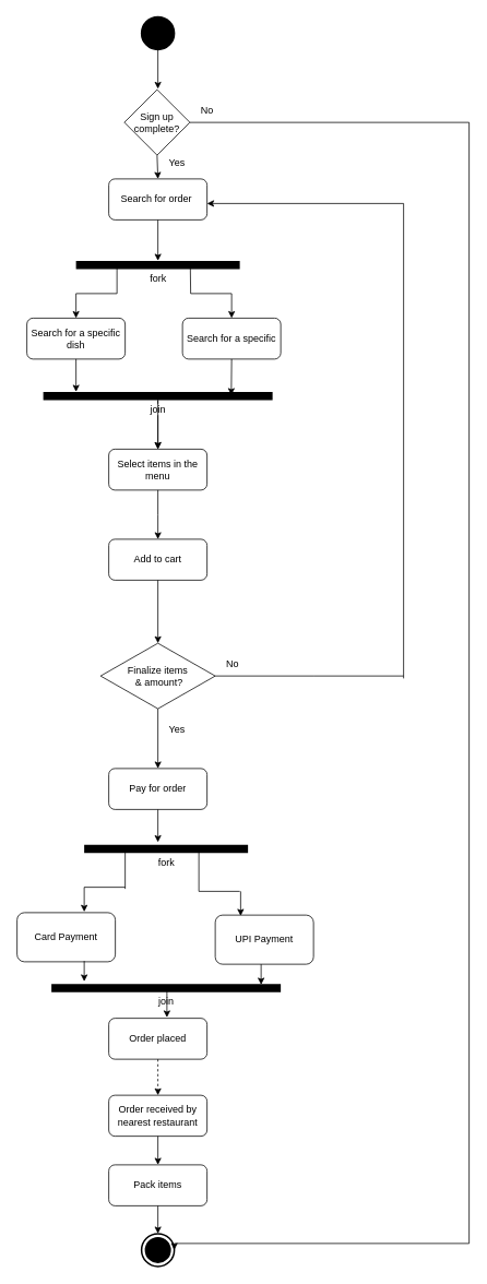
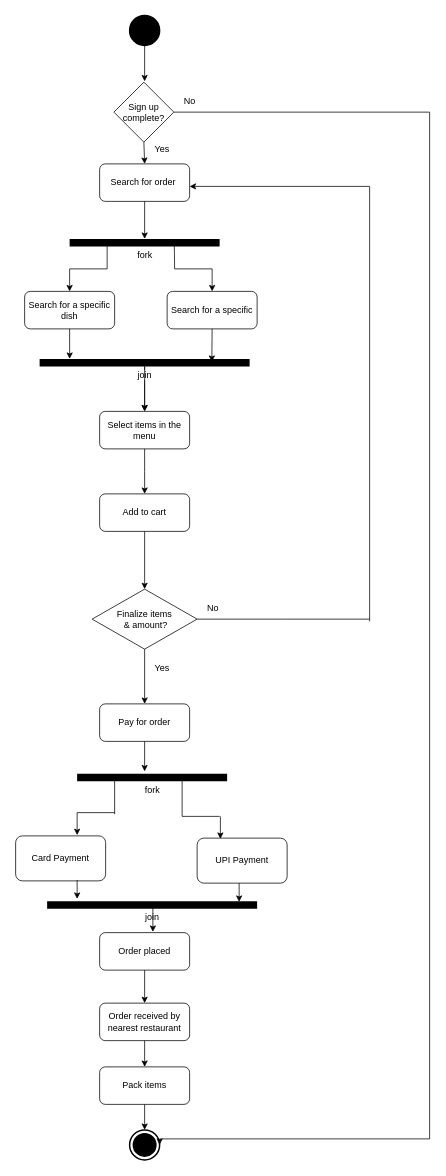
  <mxCell id="0" />
  <mxCell id="1" parent="0" />
  <mxCell id="2" value="" style="shape=ellipse;html=1;fillColor=#000000;strokeWidth=2;verticalLabelPosition=bottom;verticalAlignment=top;perimeter=ellipsePerimeter;" parent="1" vertex="1"><mxGeometry x="172" y="20" width="40" height="40" as="geometry" /></mxCell>
  <mxCell id="3" value="" style="endArrow=classic;html=1;rounded=0;exitX=0.5;exitY=1;exitDx=0;exitDy=0;" parent="1" source="2" edge="1"><mxGeometry width="50" height="50" relative="1" as="geometry"><mxPoint x="132" y="348" as="sourcePoint" /><mxPoint x="192" y="108" as="targetPoint" /></mxGeometry></mxCell>
  <mxCell id="4" value="&lt;div&gt;Search for order&amp;nbsp;&lt;/div&gt;" style="rounded=1;whiteSpace=wrap;html=1;strokeWidth=1;" parent="1" vertex="1"><mxGeometry x="132" y="218" width="120" height="50" as="geometry" /></mxCell>
  <mxCell id="5" value="" style="endArrow=classic;html=1;rounded=0;exitX=0.5;exitY=1;exitDx=0;exitDy=0;" parent="1" edge="1" source="39"><mxGeometry width="50" height="50" relative="1" as="geometry"><mxPoint x="191.5" y="178" as="sourcePoint" /><mxPoint x="192" y="218" as="targetPoint" /></mxGeometry></mxCell>
  <mxCell id="6" value="fork" style="line;strokeWidth=10;html=1;" parent="1" vertex="1"><mxGeometry x="92" y="318" width="200" height="10" as="geometry" /></mxCell>
  <mxCell id="7" value="" style="endArrow=classic;html=1;rounded=0;exitX=0.5;exitY=1;exitDx=0;exitDy=0;" parent="1" source="4" target="6" edge="1"><mxGeometry width="50" height="50" relative="1" as="geometry"><mxPoint x="132" y="348" as="sourcePoint" /><mxPoint x="182" y="298" as="targetPoint" /></mxGeometry></mxCell>
  <mxCell id="8" value="&lt;div&gt;Search for a specific dish&lt;/div&gt;" style="rounded=1;whiteSpace=wrap;html=1;strokeWidth=1;" parent="1" vertex="1"><mxGeometry x="32" y="388" width="120" height="50" as="geometry" /></mxCell>
  <mxCell id="9" value="&lt;div&gt;Search for a specific&lt;/div&gt;" style="rounded=1;whiteSpace=wrap;html=1;strokeWidth=1;" parent="1" vertex="1"><mxGeometry x="222" y="388" width="120" height="50" as="geometry" /></mxCell>
  <mxCell id="10" value="" style="endArrow=classic;html=1;rounded=0;entryX=0.5;entryY=0;entryDx=0;entryDy=0;" parent="1" target="8" edge="1"><mxGeometry width="50" height="50" relative="1" as="geometry"><mxPoint x="92" y="358" as="sourcePoint" /><mxPoint x="182" y="298" as="targetPoint" /></mxGeometry></mxCell>
  <mxCell id="11" value="" style="endArrow=none;html=1;rounded=0;" parent="1" edge="1"><mxGeometry width="50" height="50" relative="1" as="geometry"><mxPoint x="92" y="358" as="sourcePoint" /><mxPoint x="142" y="358" as="targetPoint" /></mxGeometry></mxCell>
  <mxCell id="12" value="" style="endArrow=none;html=1;rounded=0;entryX=0.25;entryY=0.5;entryDx=0;entryDy=0;entryPerimeter=0;" parent="1" target="6" edge="1"><mxGeometry width="50" height="50" relative="1" as="geometry"><mxPoint x="142" y="358" as="sourcePoint" /><mxPoint x="182" y="298" as="targetPoint" /></mxGeometry></mxCell>
  <mxCell id="13" value="" style="endArrow=classic;html=1;rounded=0;entryX=0.5;entryY=0;entryDx=0;entryDy=0;" parent="1" target="9" edge="1"><mxGeometry width="50" height="50" relative="1" as="geometry"><mxPoint x="282" y="358" as="sourcePoint" /><mxPoint x="282" y="328" as="targetPoint" /></mxGeometry></mxCell>
  <mxCell id="14" value="" style="endArrow=none;html=1;rounded=0;" parent="1" edge="1"><mxGeometry width="50" height="50" relative="1" as="geometry"><mxPoint x="232" y="358" as="sourcePoint" /><mxPoint x="282" y="358" as="targetPoint" /></mxGeometry></mxCell>
  <mxCell id="15" value="" style="endArrow=none;html=1;rounded=0;entryX=0.698;entryY=0.3;entryDx=0;entryDy=0;entryPerimeter=0;" parent="1" edge="1"><mxGeometry width="50" height="50" relative="1" as="geometry"><mxPoint x="232" y="358" as="sourcePoint" /><mxPoint x="231.6" y="327" as="targetPoint" /></mxGeometry></mxCell>
  <mxCell id="16" value="" style="edgeStyle=orthogonalEdgeStyle;rounded=0;orthogonalLoop=1;jettySize=auto;html=1;" edge="1" parent="1" source="17" target="20"><mxGeometry relative="1" as="geometry" /></mxCell>
  <mxCell id="17" value="join" style="line;strokeWidth=10;html=1;" parent="1" vertex="1"><mxGeometry x="52" y="478" width="280" height="10" as="geometry" /></mxCell>
  <mxCell id="18" value="" style="endArrow=classic;html=1;rounded=0;entryX=0.143;entryY=0;entryDx=0;entryDy=0;entryPerimeter=0;exitX=0.5;exitY=1;exitDx=0;exitDy=0;" parent="1" source="8" target="17" edge="1"><mxGeometry width="50" height="50" relative="1" as="geometry"><mxPoint x="92" y="448" as="sourcePoint" /><mxPoint x="92" y="468" as="targetPoint" /></mxGeometry></mxCell>
  <mxCell id="19" value="" style="endArrow=classic;html=1;rounded=0;exitX=0.5;exitY=1;exitDx=0;exitDy=0;entryX=0.82;entryY=0.4;entryDx=0;entryDy=0;entryPerimeter=0;" parent="1" source="9" target="17" edge="1"><mxGeometry width="50" height="50" relative="1" as="geometry"><mxPoint x="132" y="348" as="sourcePoint" /><mxPoint x="182" y="298" as="targetPoint" /></mxGeometry></mxCell>
  <mxCell id="20" value="&lt;div&gt;Select items in the menu&lt;/div&gt;" style="rounded=1;whiteSpace=wrap;html=1;strokeWidth=1;" parent="1" vertex="1"><mxGeometry x="132" y="548" width="120" height="50" as="geometry" /></mxCell>
  <mxCell id="21" value="" style="endArrow=classic;html=1;rounded=0;entryX=0.5;entryY=0;entryDx=0;entryDy=0;" parent="1" source="17" target="20" edge="1"><mxGeometry width="50" height="50" relative="1" as="geometry"><mxPoint x="132" y="528" as="sourcePoint" /><mxPoint x="182" y="478" as="targetPoint" /></mxGeometry></mxCell>
  <mxCell id="22" value="&lt;div&gt;Add to cart&lt;/div&gt;" style="rounded=1;whiteSpace=wrap;html=1;strokeWidth=1;" parent="1" vertex="1"><mxGeometry x="132" y="658" width="120" height="50" as="geometry" /></mxCell>
  <mxCell id="23" value="Finalize items&lt;br&gt;&amp;nbsp;&amp;amp; amount?" style="rhombus;whiteSpace=wrap;html=1;" parent="1" vertex="1"><mxGeometry x="122" y="785" width="140" height="80" as="geometry" /></mxCell>
  <mxCell id="24" value="" style="endArrow=classic;html=1;rounded=0;entryX=0.5;entryY=0;entryDx=0;entryDy=0;exitX=0.5;exitY=1;exitDx=0;exitDy=0;" parent="1" source="22" target="23" edge="1"><mxGeometry width="50" height="50" relative="1" as="geometry"><mxPoint x="132" y="778" as="sourcePoint" /><mxPoint x="182" y="728" as="targetPoint" /></mxGeometry></mxCell>
  <mxCell id="25" value="Pay for order" style="rounded=1;whiteSpace=wrap;html=1;strokeWidth=1;" parent="1" vertex="1"><mxGeometry x="132" y="938" width="120" height="50" as="geometry" /></mxCell>
  <mxCell id="26" value="" style="endArrow=classic;html=1;rounded=0;entryX=0.5;entryY=0;entryDx=0;entryDy=0;" parent="1" source="23" target="25" edge="1"><mxGeometry width="50" height="50" relative="1" as="geometry"><mxPoint x="132" y="818" as="sourcePoint" /><mxPoint x="182" y="768" as="targetPoint" /></mxGeometry></mxCell>
  <mxCell id="27" value="&lt;div&gt;Order placed&lt;/div&gt;" style="rounded=1;whiteSpace=wrap;html=1;strokeWidth=1;" parent="1" vertex="1"><mxGeometry x="132" y="1243" width="120" height="50" as="geometry" /></mxCell>
  <mxCell id="28" value="&lt;div&gt;Order received by nearest restaurant&lt;/div&gt;" style="rounded=1;whiteSpace=wrap;html=1;strokeWidth=1;" parent="1" vertex="1"><mxGeometry x="132" y="1337" width="120" height="50" as="geometry" /></mxCell>
- <mxCell id="29" value="" style="endArrow=classic;html=1;rounded=0;entryX=0.5;entryY=0;entryDx=0;entryDy=0;exitX=0.5;exitY=1;exitDx=0;exitDy=0;dashed=1;" parent="1" source="27" target="28" edge="1"><mxGeometry width="50" height="50" relative="1" as="geometry"><mxPoint x="132" y="858" as="sourcePoint" /><mxPoint x="192" y="1018" as="targetPoint" /></mxGeometry></mxCell>
+ <mxCell id="29" value="" style="endArrow=classic;html=1;rounded=0;entryX=0.5;entryY=0;entryDx=0;entryDy=0;exitX=0.5;exitY=1;exitDx=0;exitDy=0;" parent="1" source="27" target="28" edge="1"><mxGeometry width="50" height="50" relative="1" as="geometry"><mxPoint x="132" y="858" as="sourcePoint" /><mxPoint x="192" y="1018" as="targetPoint" /></mxGeometry></mxCell>
  <mxCell id="30" value="&lt;div&gt;Pack items&lt;/div&gt;" style="rounded=1;whiteSpace=wrap;html=1;strokeWidth=1;" parent="1" vertex="1"><mxGeometry x="132" y="1422" width="120" height="50" as="geometry" /></mxCell>
  <mxCell id="31" value="" style="endArrow=classic;html=1;rounded=0;entryX=0.5;entryY=0;entryDx=0;entryDy=0;" parent="1" source="28" target="30" edge="1"><mxGeometry width="50" height="50" relative="1" as="geometry"><mxPoint x="132" y="988" as="sourcePoint" /><mxPoint x="182" y="938" as="targetPoint" /></mxGeometry></mxCell>
  <mxCell id="32" value="" style="html=1;shape=mxgraph.sysml.actFinal;strokeWidth=2;verticalLabelPosition=bottom;verticalAlignment=top;" parent="1" vertex="1"><mxGeometry x="172" y="1506" width="40" height="40" as="geometry" /></mxCell>
  <mxCell id="33" value="" style="endArrow=classic;html=1;rounded=0;entryX=0.5;entryY=0;entryDx=0;entryDy=0;entryPerimeter=0;" parent="1" source="30" target="32" edge="1"><mxGeometry width="50" height="50" relative="1" as="geometry"><mxPoint x="132" y="1068" as="sourcePoint" /><mxPoint x="182" y="1018" as="targetPoint" /></mxGeometry></mxCell>
  <mxCell id="34" value="" style="endArrow=none;html=1;rounded=0;" parent="1" edge="1"><mxGeometry width="50" height="50" relative="1" as="geometry"><mxPoint x="492" y="248" as="sourcePoint" /><mxPoint x="492" y="828" as="targetPoint" /></mxGeometry></mxCell>
  <mxCell id="35" value="No" style="text;html=1;align=center;verticalAlign=middle;resizable=0;points=[];autosize=1;strokeColor=none;fillColor=none;" parent="1" vertex="1"><mxGeometry x="263" y="796" width="40" height="30" as="geometry" /></mxCell>
  <mxCell id="36" value="" style="endArrow=classic;html=1;rounded=0;" edge="1" parent="1"><mxGeometry width="50" height="50" relative="1" as="geometry"><mxPoint x="492" y="248" as="sourcePoint" /><mxPoint x="252" y="248" as="targetPoint" /><Array as="points" /></mxGeometry></mxCell>
  <mxCell id="37" value="Yes" style="text;html=1;align=center;verticalAlign=middle;resizable=0;points=[];autosize=1;strokeColor=none;fillColor=none;" vertex="1" parent="1"><mxGeometry x="195" y="875" width="40" height="30" as="geometry" /></mxCell>
  <mxCell id="38" style="edgeStyle=orthogonalEdgeStyle;rounded=0;orthogonalLoop=1;jettySize=auto;html=1;entryX=1;entryY=0.5;entryDx=0;entryDy=0;entryPerimeter=0;" edge="1" parent="1" source="39" target="32"><mxGeometry relative="1" as="geometry"><mxPoint x="552" y="1108" as="targetPoint" /><Array as="points"><mxPoint x="572" y="149" /><mxPoint x="572" y="1518" /><mxPoint x="212" y="1518" /></Array></mxGeometry></mxCell>
  <mxCell id="39" value="Sign up complete?" style="rhombus;whiteSpace=wrap;html=1;" vertex="1" parent="1"><mxGeometry x="151" y="109" width="80" height="80" as="geometry" /></mxCell>
  <mxCell id="40" value="No" style="text;html=1;align=center;verticalAlign=middle;resizable=0;points=[];autosize=1;strokeColor=none;fillColor=none;" vertex="1" parent="1"><mxGeometry x="232" y="120" width="40" height="30" as="geometry" /></mxCell>
  <mxCell id="41" value="Yes" style="text;html=1;align=center;verticalAlign=middle;resizable=0;points=[];autosize=1;strokeColor=none;fillColor=none;" vertex="1" parent="1"><mxGeometry x="195" y="183" width="40" height="30" as="geometry" /></mxCell>
  <mxCell id="42" value="fork" style="line;strokeWidth=10;html=1;" vertex="1" parent="1"><mxGeometry x="102" y="1031" width="200" height="10" as="geometry" /></mxCell>
  <mxCell id="43" value="&lt;div&gt;Card Payment&lt;/div&gt;" style="rounded=1;whiteSpace=wrap;html=1;strokeWidth=1;" vertex="1" parent="1"><mxGeometry x="20" y="1114" width="120" height="60" as="geometry" /></mxCell>
  <mxCell id="44" value="&lt;div&gt;UPI Payment&lt;/div&gt;" style="rounded=1;whiteSpace=wrap;html=1;strokeWidth=1;" vertex="1" parent="1"><mxGeometry x="262" y="1117" width="120" height="60" as="geometry" /></mxCell>
  <mxCell id="45" value="" style="endArrow=none;html=1;rounded=0;" edge="1" parent="1" source="23"><mxGeometry width="50" height="50" relative="1" as="geometry"><mxPoint x="-48" y="838" as="sourcePoint" /><mxPoint x="492" y="825" as="targetPoint" /><Array as="points"><mxPoint x="382" y="825" /></Array></mxGeometry></mxCell>
  <mxCell id="46" value="" style="endArrow=none;html=1;rounded=0;entryX=0.25;entryY=0.5;entryDx=0;entryDy=0;entryPerimeter=0;" edge="1" parent="1" target="42"><mxGeometry width="50" height="50" relative="1" as="geometry"><mxPoint x="152" y="1085" as="sourcePoint" /><mxPoint x="152" y="1050" as="targetPoint" /></mxGeometry></mxCell>
  <mxCell id="47" value="" style="endArrow=none;html=1;rounded=0;" edge="1" parent="1"><mxGeometry width="50" height="50" relative="1" as="geometry"><mxPoint x="102" y="1083" as="sourcePoint" /><mxPoint x="152" y="1083" as="targetPoint" /></mxGeometry></mxCell>
  <mxCell id="48" value="" style="endArrow=classic;html=1;rounded=0;entryX=0.5;entryY=0;entryDx=0;entryDy=0;" edge="1" parent="1"><mxGeometry width="50" height="50" relative="1" as="geometry"><mxPoint x="102" y="1083" as="sourcePoint" /><mxPoint x="102" y="1113" as="targetPoint" /></mxGeometry></mxCell>
  <mxCell id="49" value="" style="endArrow=none;html=1;rounded=0;" edge="1" parent="1"><mxGeometry width="50" height="50" relative="1" as="geometry"><mxPoint x="242" y="1088" as="sourcePoint" /><mxPoint x="242" y="1038" as="targetPoint" /></mxGeometry></mxCell>
  <mxCell id="50" value="" style="endArrow=none;html=1;rounded=0;" edge="1" parent="1"><mxGeometry width="50" height="50" relative="1" as="geometry"><mxPoint x="242" y="1088" as="sourcePoint" /><mxPoint x="292" y="1088" as="targetPoint" /><Array as="points" /></mxGeometry></mxCell>
  <mxCell id="51" value="" style="endArrow=classic;html=1;rounded=0;" edge="1" parent="1"><mxGeometry width="50" height="50" relative="1" as="geometry"><mxPoint x="293" y="1088" as="sourcePoint" /><mxPoint x="293" y="1118" as="targetPoint" /></mxGeometry></mxCell>
  <mxCell id="52" value="join" style="line;strokeWidth=10;html=1;" vertex="1" parent="1"><mxGeometry x="62" y="1201" width="280" height="10" as="geometry" /></mxCell>
  <mxCell id="53" value="" style="endArrow=classic;html=1;rounded=0;exitX=0.5;exitY=1;exitDx=0;exitDy=0;" edge="1" parent="1"><mxGeometry width="50" height="50" relative="1" as="geometry"><mxPoint x="102" y="1173" as="sourcePoint" /><mxPoint x="102" y="1198" as="targetPoint" /></mxGeometry></mxCell>
  <mxCell id="54" value="" style="endArrow=classic;html=1;rounded=0;exitX=0.5;exitY=1;exitDx=0;exitDy=0;" edge="1" parent="1"><mxGeometry width="50" height="50" relative="1" as="geometry"><mxPoint x="318" y="1177" as="sourcePoint" /><mxPoint x="318" y="1202" as="targetPoint" /></mxGeometry></mxCell>
  <mxCell id="55" value="" style="endArrow=classic;html=1;rounded=0;" edge="1" parent="1"><mxGeometry width="50" height="50" relative="1" as="geometry"><mxPoint x="203" y="1208" as="sourcePoint" /><mxPoint x="203" y="1242" as="targetPoint" /></mxGeometry></mxCell>
  <mxCell id="56" value="" style="endArrow=classic;html=1;rounded=0;exitX=0.5;exitY=1;exitDx=0;exitDy=0;entryX=0.5;entryY=0;entryDx=0;entryDy=0;" edge="1" parent="1" source="20" target="22"><mxGeometry width="50" height="50" relative="1" as="geometry"><mxPoint x="202" y="597" as="sourcePoint" /><mxPoint x="202" y="658" as="targetPoint" /><Array as="points"><mxPoint x="192" y="628" /></Array></mxGeometry></mxCell>
  <mxCell id="57" value="" style="endArrow=classic;html=1;rounded=0;" edge="1" parent="1"><mxGeometry width="50" height="50" relative="1" as="geometry"><mxPoint x="192" y="988" as="sourcePoint" /><mxPoint x="192" y="1028" as="targetPoint" /></mxGeometry></mxCell>
